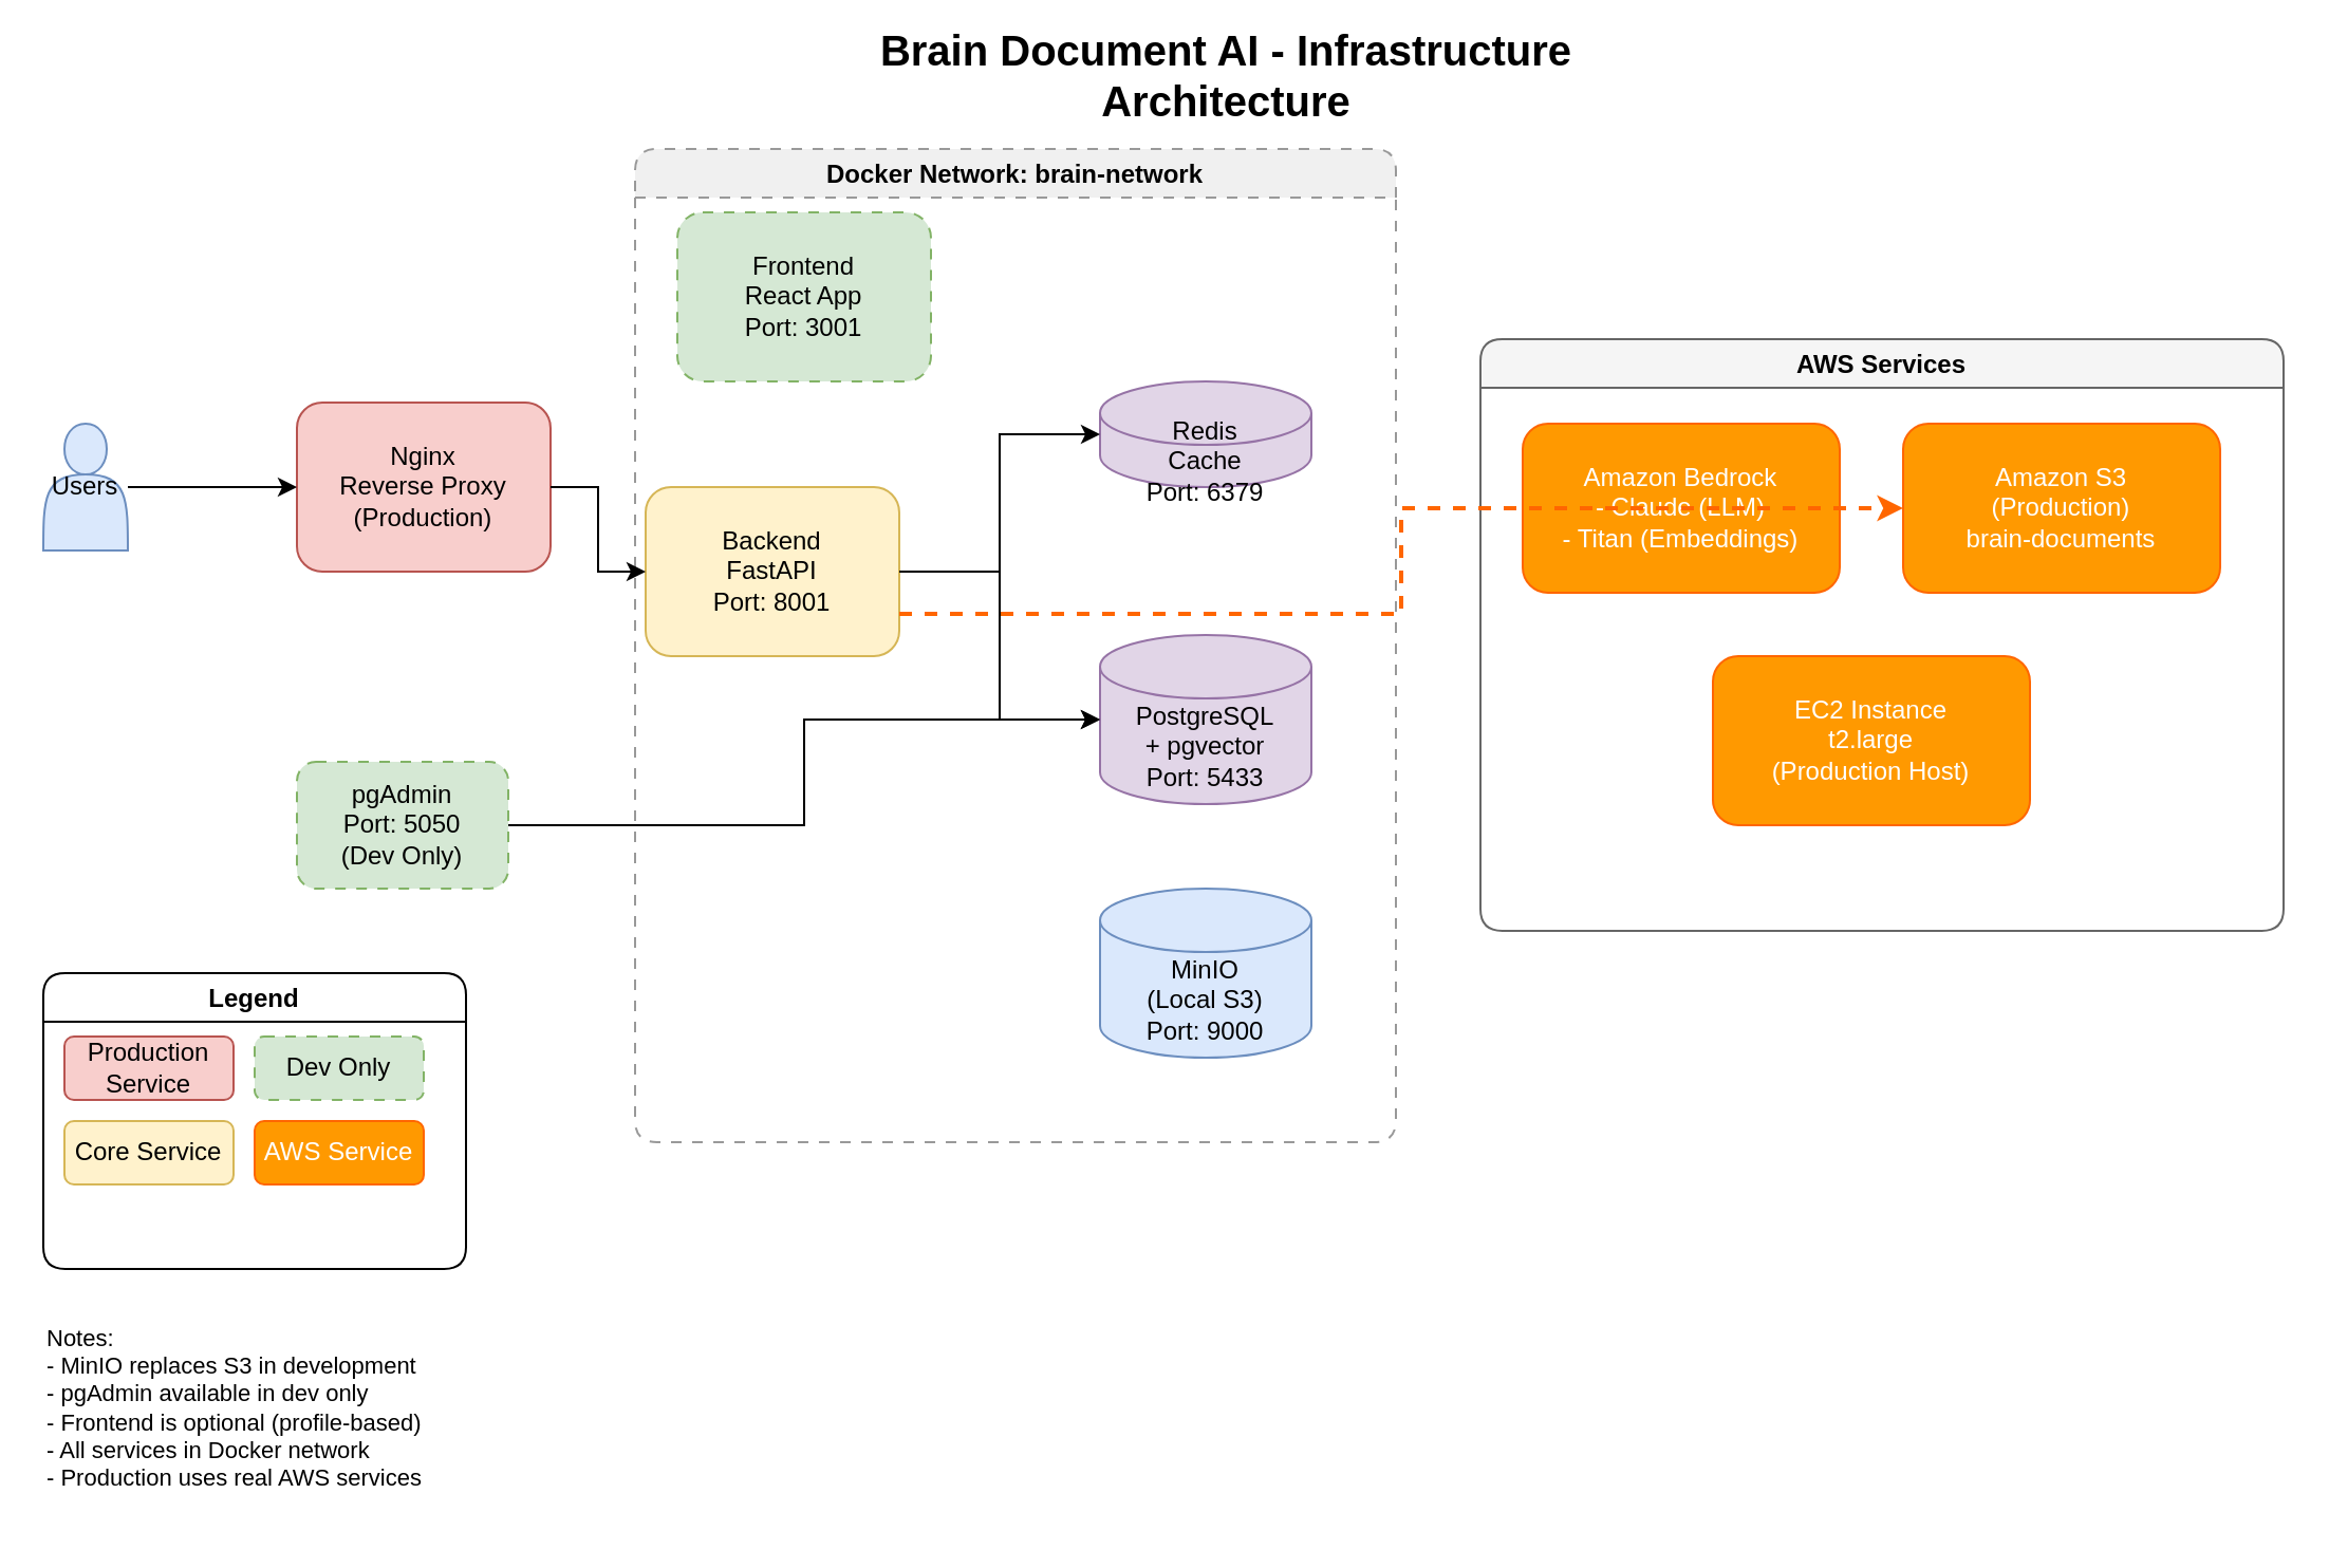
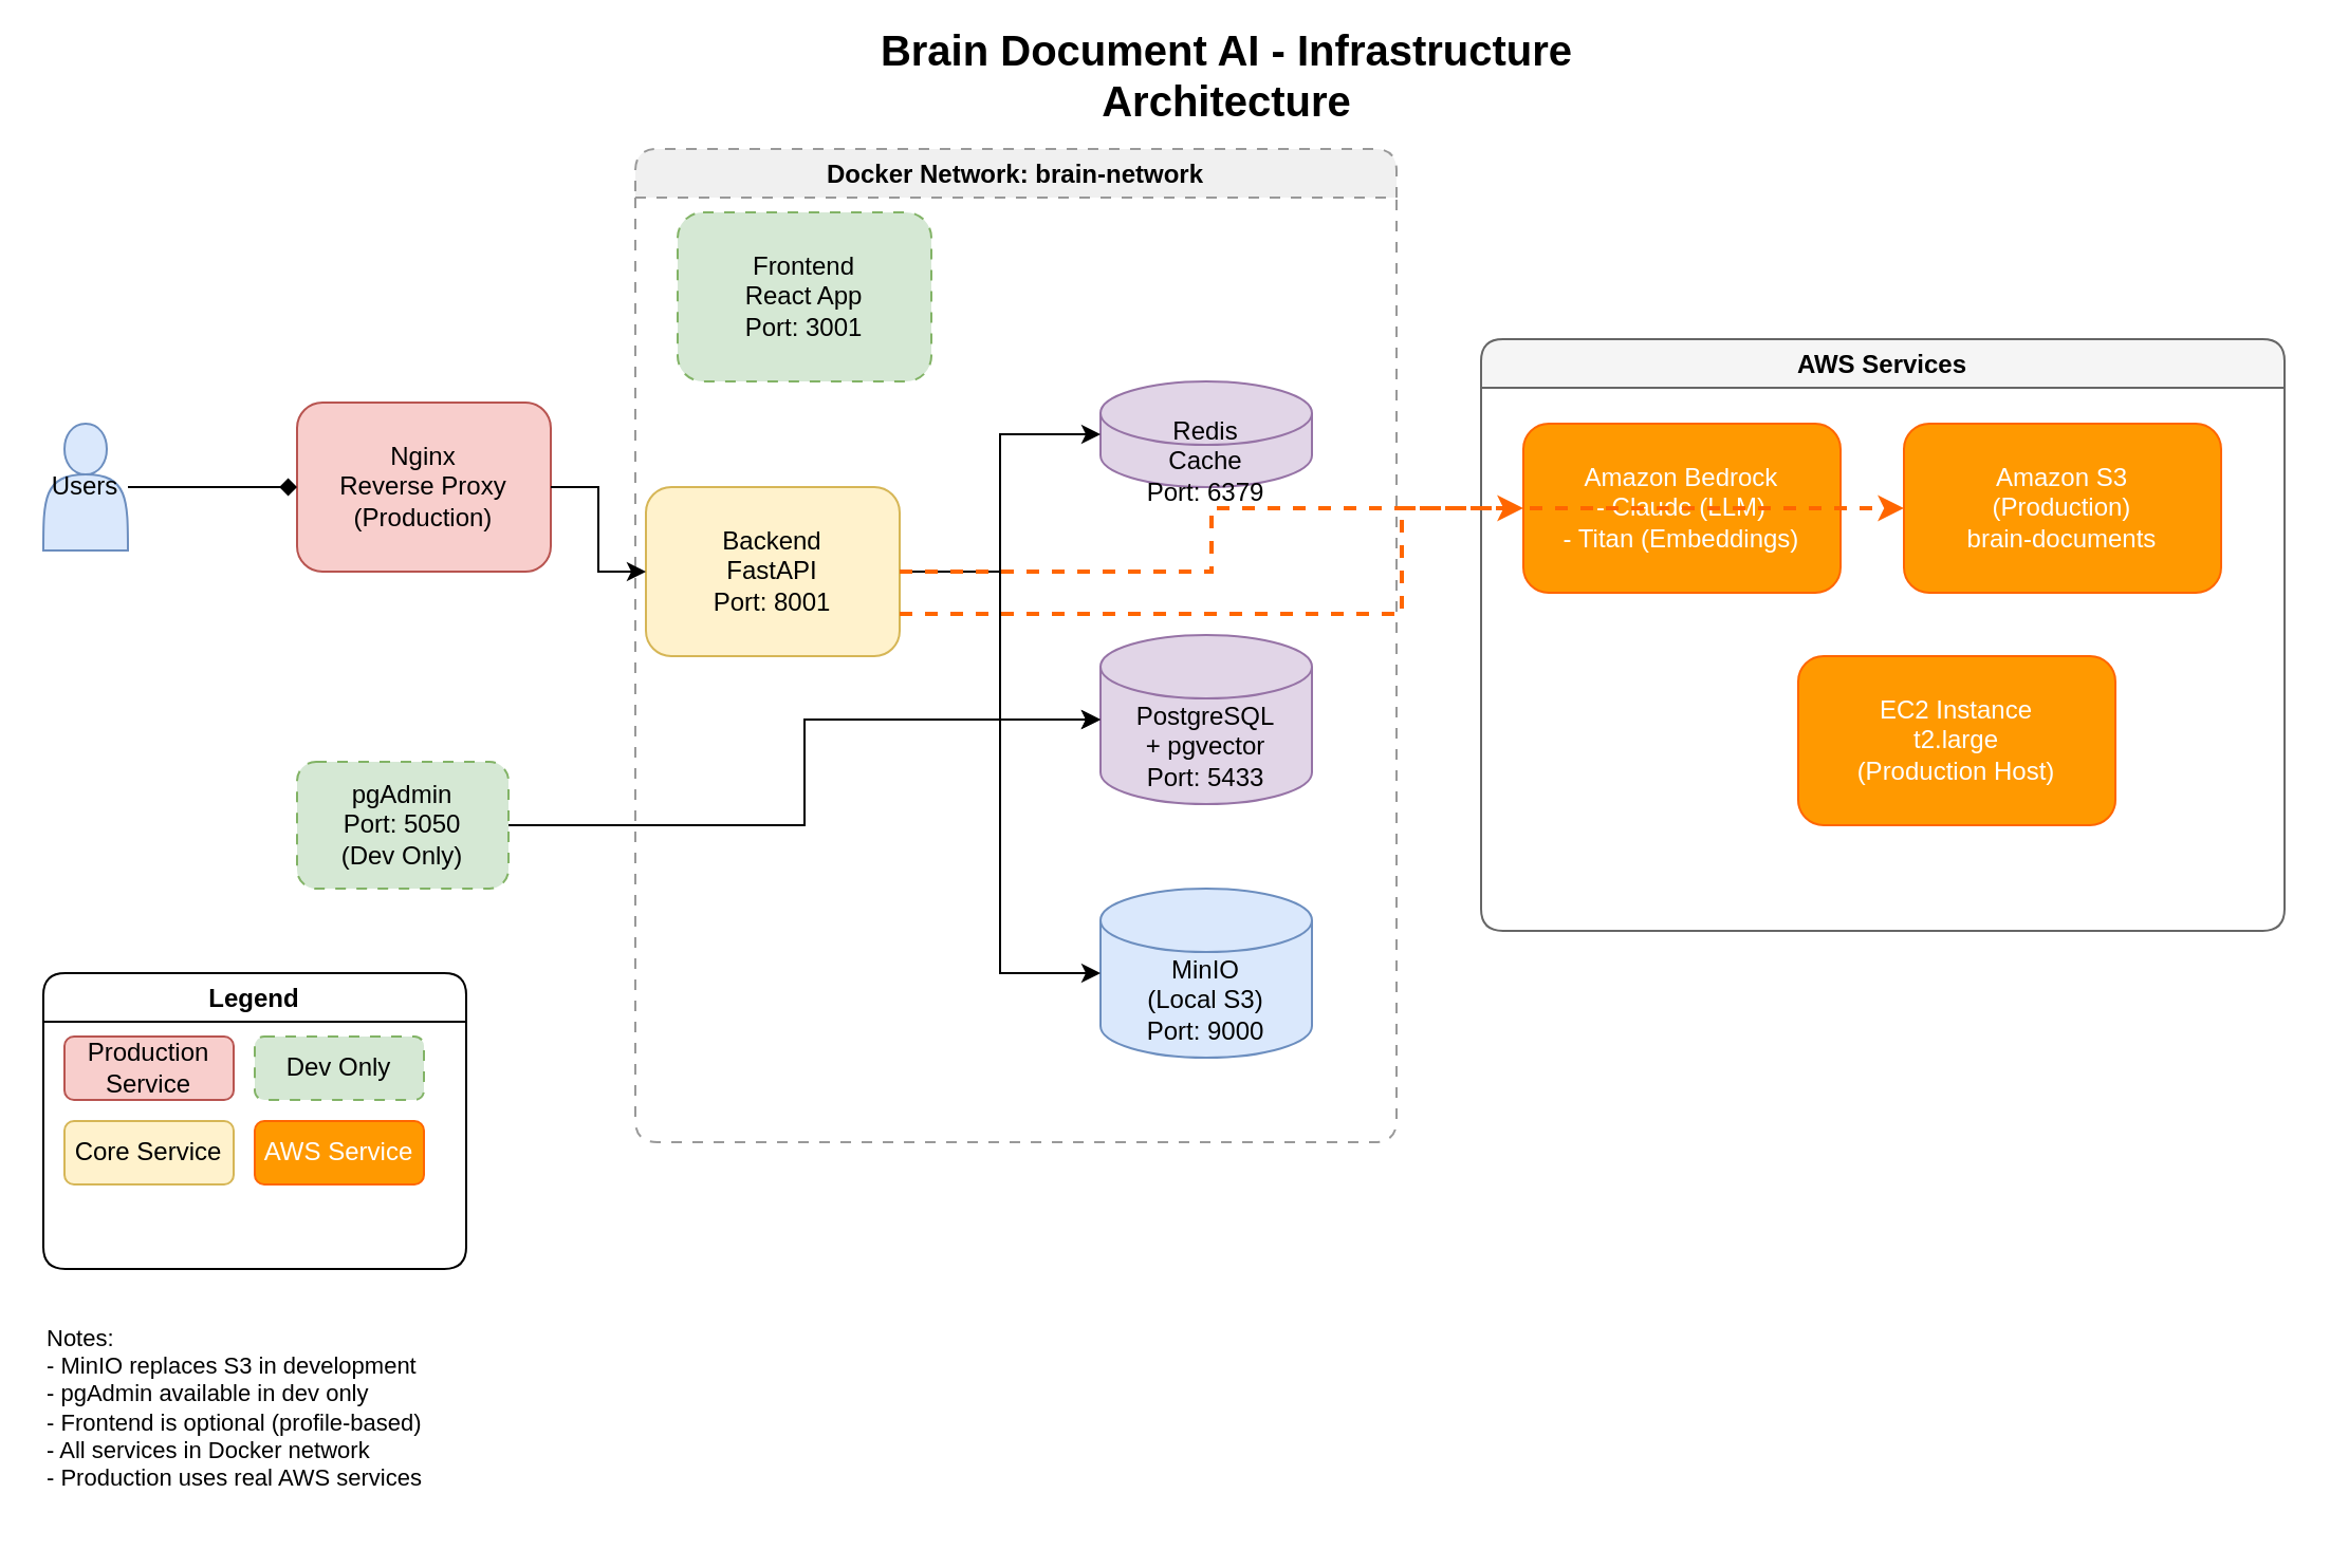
  <mxCell id="0" />
  <mxCell id="1" parent="0" />
  <mxCell id="2" value="Brain Document AI - Infrastructure Architecture" style="text;html=1;strokeColor=none;fillColor=none;align=center;verticalAlign=middle;whiteSpace=wrap;rounded=0;fontSize=20;fontStyle=1" vertex="1" parent="1"><mxGeometry x="380" y="20" width="400" height="30" as="geometry" /></mxCell>
  <mxCell id="3" value="Users" style="shape=actor;whiteSpace=wrap;html=1;fillColor=#dae8fc;strokeColor=#6c8ebf;" vertex="1" parent="1"><mxGeometry x="20" y="200" width="40" height="60" as="geometry" /></mxCell>
  <mxCell id="4" value="Nginx&lt;br&gt;Reverse Proxy&lt;br&gt;(Production)" style="rounded=1;whiteSpace=wrap;html=1;fillColor=#f8cecc;strokeColor=#b85450;" vertex="1" parent="1"><mxGeometry x="140" y="190" width="120" height="80" as="geometry" /></mxCell>
  <mxCell id="5" value="Frontend&lt;br&gt;React App&lt;br&gt;Port: 3001" style="rounded=1;whiteSpace=wrap;html=1;fillColor=#d5e8d4;strokeColor=#82b366;dashed=1;dashPattern=5 5;" vertex="1" parent="1"><mxGeometry x="320" y="100" width="120" height="80" as="geometry" /></mxCell>
  <mxCell id="6" value="Backend&lt;br&gt;FastAPI&lt;br&gt;Port: 8001" style="rounded=1;whiteSpace=wrap;html=1;fillColor=#fff2cc;strokeColor=#d6b656;" vertex="1" parent="1"><mxGeometry x="305" y="230" width="120" height="80" as="geometry" /></mxCell>
  <mxCell id="7" value="PostgreSQL&lt;br&gt;+ pgvector&lt;br&gt;Port: 5433" style="shape=cylinder3;whiteSpace=wrap;html=1;boundedLbl=1;backgroundOutline=1;size=15;fillColor=#e1d5e7;strokeColor=#9673a6;" vertex="1" parent="1"><mxGeometry x="520" y="300" width="100" height="80" as="geometry" /></mxCell>
  <mxCell id="8" value="Redis&lt;br&gt;Cache&lt;br&gt;Port: 6379" style="shape=cylinder3;whiteSpace=wrap;html=1;boundedLbl=1;backgroundOutline=1;size=15;fillColor=#e1d5e7;strokeColor=#9673a6;" vertex="1" parent="1"><mxGeometry x="520" y="180" width="100" height="50" as="geometry" /></mxCell>
  <mxCell id="9" value="MinIO&lt;br&gt;(Local S3)&lt;br&gt;Port: 9000" style="shape=cylinder3;whiteSpace=wrap;html=1;boundedLbl=1;backgroundOutline=1;size=15;fillColor=#dae8fc;strokeColor=#6c8ebf;" vertex="1" parent="1"><mxGeometry x="520" y="420" width="100" height="80" as="geometry" /></mxCell>
  <mxCell id="10" value="AWS Services" style="swimlane;rounded=1;fillColor=#f5f5f5;strokeColor=#666666;" vertex="1" parent="1"><mxGeometry x="700" y="160" width="380" height="280" as="geometry" /></mxCell>
  <mxCell id="11" value="Amazon Bedrock&lt;br&gt;- Claude (LLM)&lt;br&gt;- Titan (Embeddings)" style="rounded=1;whiteSpace=wrap;html=1;fillColor=#FF9900;strokeColor=#FF6600;fontColor=#FFFFFF;" vertex="1" parent="10"><mxGeometry x="20" y="40" width="150" height="80" as="geometry" /></mxCell>
  <mxCell id="12" value="Amazon S3&lt;br&gt;(Production)&lt;br&gt;brain-documents" style="rounded=1;whiteSpace=wrap;html=1;fillColor=#FF9900;strokeColor=#FF6600;fontColor=#FFFFFF;" vertex="1" parent="10"><mxGeometry x="200" y="40" width="150" height="80" as="geometry" /></mxCell>
- <mxCell id="13" value="EC2 Instance&lt;br&gt;t2.large&lt;br&gt;(Production Host)" style="rounded=1;whiteSpace=wrap;html=1;fillColor=#FF9900;strokeColor=#FF6600;fontColor=#FFFFFF;" vertex="1" parent="10"><mxGeometry x="110" y="150" width="150" height="80" as="geometry" /></mxCell>
+ <mxCell id="13" value="EC2 Instance&lt;br&gt;t2.large&lt;br&gt;(Production Host)" style="rounded=1;whiteSpace=wrap;html=1;fillColor=#FF9900;strokeColor=#FF6600;fontColor=#FFFFFF;" vertex="1" parent="10"><mxGeometry x="150" y="150" width="150" height="80" as="geometry" /></mxCell>
  <mxCell id="14" value="Docker Network: brain-network" style="swimlane;rounded=1;dashed=1;dashPattern=5 5;fillColor=#f0f0f0;strokeColor=#999999;" vertex="1" parent="1"><mxGeometry x="300" y="70" width="360" height="470" as="geometry" /></mxCell>
  <mxCell id="15" value="pgAdmin&lt;br&gt;Port: 5050&lt;br&gt;(Dev Only)" style="rounded=1;whiteSpace=wrap;html=1;fillColor=#d5e8d4;strokeColor=#82b366;dashed=1;dashPattern=5 5;" vertex="1" parent="1"><mxGeometry x="140" y="360" width="100" height="60" as="geometry" /></mxCell>
- <mxCell id="16" style="edgeStyle=orthogonalEdgeStyle;rounded=0;orthogonalLoop=1;jettySize=auto;html=1;entryX=0;entryY=0.5;entryDx=0;entryDy=0;" edge="1" parent="1" source="3" target="4"><mxGeometry relative="1" as="geometry" /></mxCell>
+ <mxCell id="16" style="edgeStyle=orthogonalEdgeStyle;rounded=0;orthogonalLoop=1;jettySize=auto;html=1;entryX=0;entryY=0.5;entryDx=0;entryDy=0;endArrow=diamond;" edge="1" parent="1" source="3" target="4"><mxGeometry relative="1" as="geometry" /></mxCell>
  <mxCell id="17" style="edgeStyle=orthogonalEdgeStyle;rounded=0;orthogonalLoop=1;jettySize=auto;html=1;entryX=0;entryY=0.5;entryDx=0;entryDy=0;" edge="1" parent="1" source="4" target="6"><mxGeometry relative="1" as="geometry" /></mxCell>
  <mxCell id="18" style="edgeStyle=orthogonalEdgeStyle;rounded=0;orthogonalLoop=1;jettySize=auto;html=1;entryX=0;entryY=0.5;entryDx=0;entryDy=0;entryPerimeter=0;" edge="1" parent="1" source="6" target="7"><mxGeometry relative="1" as="geometry" /></mxCell>
  <mxCell id="19" style="edgeStyle=orthogonalEdgeStyle;rounded=0;orthogonalLoop=1;jettySize=auto;html=1;entryX=0;entryY=0.5;entryDx=0;entryDy=0;entryPerimeter=0;" edge="1" parent="1" source="6" target="8"><mxGeometry relative="1" as="geometry" /></mxCell>
+ <mxCell id="20" style="edgeStyle=orthogonalEdgeStyle;rounded=0;orthogonalLoop=1;jettySize=auto;html=1;entryX=0;entryY=0.5;entryDx=0;entryDy=0;entryPerimeter=0;" edge="1" parent="1" source="6" target="9"><mxGeometry relative="1" as="geometry" /></mxCell>
+ <mxCell id="21" style="edgeStyle=orthogonalEdgeStyle;rounded=0;orthogonalLoop=1;jettySize=auto;html=1;exitX=1;exitY=0.5;exitDx=0;exitDy=0;entryX=0;entryY=0.5;entryDx=0;entryDy=0;strokeColor=#FF6600;strokeWidth=2;dashed=1;" edge="1" parent="1" source="6" target="11"><mxGeometry relative="1" as="geometry" /></mxCell>
  <mxCell id="22" style="edgeStyle=orthogonalEdgeStyle;rounded=0;orthogonalLoop=1;jettySize=auto;html=1;exitX=1;exitY=0.75;exitDx=0;exitDy=0;entryX=0;entryY=0.5;entryDx=0;entryDy=0;strokeColor=#FF6600;strokeWidth=2;dashed=1;" edge="1" parent="1" source="6" target="12"><mxGeometry relative="1" as="geometry" /></mxCell>
  <mxCell id="23" style="edgeStyle=orthogonalEdgeStyle;rounded=0;orthogonalLoop=1;jettySize=auto;html=1;entryX=0;entryY=0.5;entryDx=0;entryDy=0;entryPerimeter=0;" edge="1" parent="1" source="15" target="7"><mxGeometry relative="1" as="geometry" /></mxCell>
  <mxCell id="24" value="Legend" style="swimlane;rounded=1;fillColor=#ffffff;strokeColor=#000000;" vertex="1" parent="1"><mxGeometry x="20" y="460" width="200" height="140" as="geometry" /></mxCell>
  <mxCell id="25" value="Production Service" style="rounded=1;whiteSpace=wrap;html=1;fillColor=#f8cecc;strokeColor=#b85450;" vertex="1" parent="24"><mxGeometry x="10" y="30" width="80" height="30" as="geometry" /></mxCell>
  <mxCell id="26" value="Dev Only" style="rounded=1;whiteSpace=wrap;html=1;fillColor=#d5e8d4;strokeColor=#82b366;dashed=1;dashPattern=5 5;" vertex="1" parent="24"><mxGeometry x="100" y="30" width="80" height="30" as="geometry" /></mxCell>
  <mxCell id="27" value="Core Service" style="rounded=1;whiteSpace=wrap;html=1;fillColor=#fff2cc;strokeColor=#d6b656;" vertex="1" parent="24"><mxGeometry x="10" y="70" width="80" height="30" as="geometry" /></mxCell>
  <mxCell id="28" value="AWS Service" style="rounded=1;whiteSpace=wrap;html=1;fillColor=#FF9900;strokeColor=#FF6600;fontColor=#FFFFFF;" vertex="1" parent="24"><mxGeometry x="100" y="70" width="80" height="30" as="geometry" /></mxCell>
  <mxCell id="29" value="Notes:&lt;br&gt;- MinIO replaces S3 in development&lt;br&gt;- pgAdmin available in dev only&lt;br&gt;- Frontend is optional (profile-based)&lt;br&gt;- All services in Docker network&lt;br&gt;- Production uses real AWS services" style="text;html=1;strokeColor=none;fillColor=none;align=left;verticalAlign=top;whiteSpace=wrap;rounded=0;fontSize=11;" vertex="1" parent="1"><mxGeometry x="20" y="620" width="240" height="100" as="geometry" /></mxCell>
